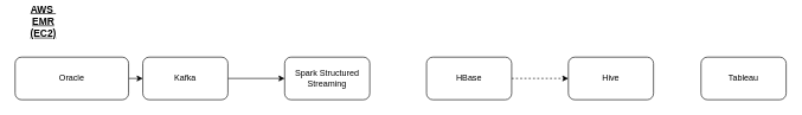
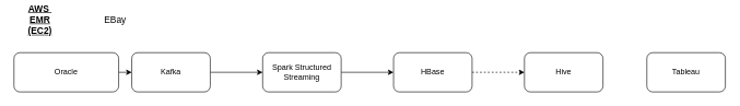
  <mxCell id="0" />
  <mxCell id="1" parent="0" />
  <mxCell id="2" style="edgeStyle=orthogonalEdgeStyle;rounded=0;orthogonalLoop=1;jettySize=auto;html=1;exitX=1;exitY=0.5;exitDx=0;exitDy=0;" edge="1" parent="1" source="3" target="7"><mxGeometry relative="1" as="geometry" /></mxCell>
  <mxCell id="3" value="Kafka" style="rounded=1;whiteSpace=wrap;html=1;" vertex="1" parent="1"><mxGeometry x="200" y="80" width="120" height="60" as="geometry" /></mxCell>
  <mxCell id="4" style="edgeStyle=orthogonalEdgeStyle;rounded=0;orthogonalLoop=1;jettySize=auto;html=1;exitX=1;exitY=0.5;exitDx=0;exitDy=0;entryX=0;entryY=0.5;entryDx=0;entryDy=0;" edge="1" parent="1" source="5" target="3"><mxGeometry relative="1" as="geometry" /></mxCell>
  <mxCell id="5" value="Oracle" style="rounded=1;whiteSpace=wrap;html=1;" vertex="1" parent="1"><mxGeometry x="20" y="80" width="160" height="60" as="geometry" /></mxCell>
+ <mxCell id="6" style="edgeStyle=orthogonalEdgeStyle;rounded=0;orthogonalLoop=1;jettySize=auto;html=1;exitX=1;exitY=0.5;exitDx=0;exitDy=0;fontSize=14;" edge="1" parent="1" source="7" target="11"><mxGeometry relative="1" as="geometry" /></mxCell>
  <mxCell id="7" value="Spark Structured Streaming" style="rounded=1;whiteSpace=wrap;html=1;" vertex="1" parent="1"><mxGeometry x="400" y="80" width="120" height="60" as="geometry" /></mxCell>
  <mxCell id="8" value="&lt;b style=&quot;font-size: 14px&quot;&gt;&lt;u style=&quot;font-size: 14px&quot;&gt;AWS&amp;nbsp;&lt;br&gt;EMR (EC2)&lt;br&gt;&lt;/u&gt;&lt;/b&gt;" style="text;html=1;strokeColor=none;fillColor=none;align=center;verticalAlign=middle;whiteSpace=wrap;rounded=0;fontSize=14;" vertex="1" parent="1"><mxGeometry x="40" y="20" width="40" height="20" as="geometry" /></mxCell>
  <mxCell id="9" value="Hive" style="rounded=1;whiteSpace=wrap;html=1;" vertex="1" parent="1"><mxGeometry x="800" y="80" width="120" height="60" as="geometry" /></mxCell>
  <mxCell id="10" style="edgeStyle=orthogonalEdgeStyle;rounded=0;orthogonalLoop=1;jettySize=auto;html=1;exitX=1;exitY=0.5;exitDx=0;exitDy=0;entryX=0;entryY=0.5;entryDx=0;entryDy=0;fontSize=14;dashed=1;" edge="1" parent="1" source="11" target="9"><mxGeometry relative="1" as="geometry" /></mxCell>
  <mxCell id="11" value="HBase" style="rounded=1;whiteSpace=wrap;html=1;" vertex="1" parent="1"><mxGeometry x="600" y="80" width="120" height="60" as="geometry" /></mxCell>
  <mxCell id="12" value="Tableau" style="rounded=1;whiteSpace=wrap;html=1;" vertex="1" parent="1"><mxGeometry x="987" y="80" width="120" height="60" as="geometry" /></mxCell>
+ <mxCell id="13" value="EBay" style="text;html=1;strokeColor=none;fillColor=none;align=center;verticalAlign=middle;whiteSpace=wrap;rounded=0;fontSize=14;" vertex="1" parent="1"><mxGeometry x="110" y="20" width="130" height="20" as="geometry" /></mxCell>
